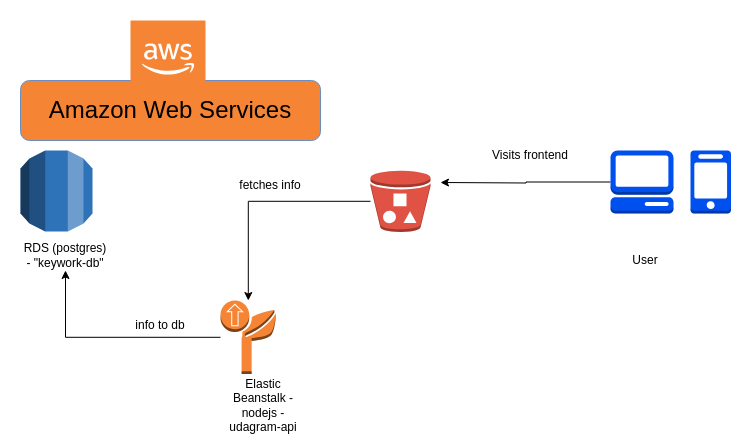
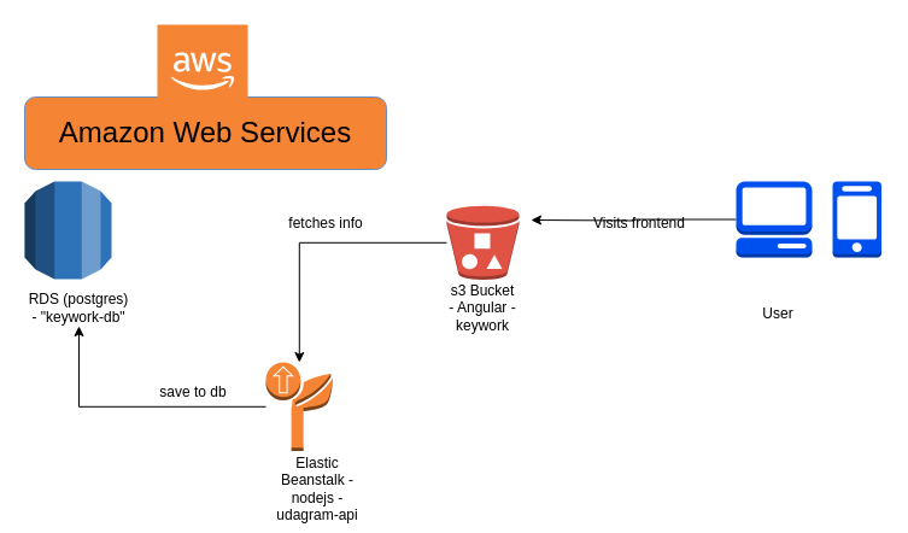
  <mxCell id="0" />
  <mxCell id="1" parent="0" />
  <mxCell id="2" value="&lt;font style=&quot;font-size: 24px;&quot;&gt;Amazon Web Services&lt;/font&gt;" style="rounded=1;whiteSpace=wrap;html=1;fillColor=#f58534;strokeColor=#6c8ebf;" vertex="1" parent="1"><mxGeometry x="20" y="80" width="300" height="60" as="geometry" /></mxCell>
  <mxCell id="3" value="" style="outlineConnect=0;dashed=0;verticalLabelPosition=bottom;verticalAlign=top;align=center;html=1;shape=mxgraph.aws3.rds;fillColor=#2E73B8;gradientColor=none;" vertex="1" parent="1"><mxGeometry x="20" y="150" width="72" height="81" as="geometry" /></mxCell>
  <mxCell id="4" value="RDS (postgres) - &quot;keywork-db&quot;" style="text;html=1;strokeColor=none;fillColor=none;align=center;verticalAlign=middle;whiteSpace=wrap;rounded=0;" vertex="1" parent="1"><mxGeometry x="20" y="240" width="90" height="30" as="geometry" /></mxCell>
  <mxCell id="5" style="edgeStyle=orthogonalEdgeStyle;rounded=0;orthogonalLoop=1;jettySize=auto;html=1;" edge="1" parent="1" source="6" target="9"><mxGeometry relative="1" as="geometry" /></mxCell>
  <mxCell id="6" value="" style="outlineConnect=0;dashed=0;verticalLabelPosition=bottom;verticalAlign=top;align=center;html=1;shape=mxgraph.aws3.bucket_with_objects;fillColor=#E05243;gradientColor=none;" vertex="1" parent="1"><mxGeometry x="370" y="170" width="60" height="61.5" as="geometry" /></mxCell>
  <mxCell id="7" value="" style="outlineConnect=0;dashed=0;verticalLabelPosition=bottom;verticalAlign=top;align=center;html=1;shape=mxgraph.aws3.cloud_2;fillColor=#F58534;gradientColor=none;" vertex="1" parent="1"><mxGeometry x="130" y="20" width="75" height="75" as="geometry" /></mxCell>
  <mxCell id="8" style="edgeStyle=orthogonalEdgeStyle;rounded=0;orthogonalLoop=1;jettySize=auto;html=1;" edge="1" parent="1" source="9" target="4"><mxGeometry relative="1" as="geometry" /></mxCell>
  <mxCell id="9" value="" style="outlineConnect=0;dashed=0;verticalLabelPosition=bottom;verticalAlign=top;align=center;html=1;shape=mxgraph.aws3.deployment;fillColor=#F58534;gradientColor=none;" vertex="1" parent="1"><mxGeometry x="220" y="300" width="55.5" height="73.5" as="geometry" /></mxCell>
  <mxCell id="10" value="Elastic Beanstalk - nodejs - udagram-api" style="text;html=1;strokeColor=none;fillColor=none;align=center;verticalAlign=middle;whiteSpace=wrap;rounded=0;" vertex="1" parent="1"><mxGeometry x="222.75" y="390" width="80" height="30" as="geometry" /></mxCell>
+ <mxCell id="11" value="s3 Bucket - Angular - keywork" style="text;html=1;strokeColor=none;fillColor=none;align=center;verticalAlign=middle;whiteSpace=wrap;rounded=0;" vertex="1" parent="1"><mxGeometry x="370" y="240" width="60" height="30" as="geometry" /></mxCell>
  <mxCell id="12" style="edgeStyle=orthogonalEdgeStyle;rounded=0;orthogonalLoop=1;jettySize=auto;html=1;" edge="1" parent="1" source="13"><mxGeometry relative="1" as="geometry"><mxPoint x="440" y="182" as="targetPoint" /></mxGeometry></mxCell>
  <mxCell id="13" value="" style="outlineConnect=0;dashed=0;verticalLabelPosition=bottom;verticalAlign=top;align=center;html=1;shape=mxgraph.aws3.management_console;fillColor=#0050ef;strokeColor=#001DBC;fontColor=#ffffff;" vertex="1" parent="1"><mxGeometry x="610" y="150" width="63" height="63" as="geometry" /></mxCell>
  <mxCell id="14" value="" style="outlineConnect=0;dashed=0;verticalLabelPosition=bottom;verticalAlign=top;align=center;html=1;shape=mxgraph.aws3.mobile_client;fillColor=#0050ef;fontColor=#ffffff;strokeColor=#001DBC;" vertex="1" parent="1"><mxGeometry x="690" y="150" width="40.5" height="63" as="geometry" /></mxCell>
  <mxCell id="15" value="User" style="text;html=1;strokeColor=none;fillColor=none;align=center;verticalAlign=middle;whiteSpace=wrap;rounded=0;" vertex="1" parent="1"><mxGeometry x="615" y="245" width="60" height="30" as="geometry" /></mxCell>
- <mxCell id="16" value="Visits frontend" style="text;html=1;strokeColor=none;fillColor=none;align=center;verticalAlign=middle;whiteSpace=wrap;rounded=0;" vertex="1" parent="1"><mxGeometry x="470" y="140" width="120" height="30" as="geometry" /></mxCell>
+ <mxCell id="16" value="Visits frontend" style="text;html=1;strokeColor=none;fillColor=none;align=center;verticalAlign=middle;whiteSpace=wrap;rounded=0;" vertex="1" parent="1"><mxGeometry x="470" y="170" width="120" height="30" as="geometry" /></mxCell>
  <mxCell id="17" value="fetches info" style="text;html=1;strokeColor=none;fillColor=none;align=center;verticalAlign=middle;whiteSpace=wrap;rounded=0;" vertex="1" parent="1"><mxGeometry x="220" y="170" width="100" height="30" as="geometry" /></mxCell>
- <mxCell id="18" value="info to db" style="text;html=1;strokeColor=none;fillColor=none;align=center;verticalAlign=middle;whiteSpace=wrap;rounded=0;" vertex="1" parent="1"><mxGeometry x="100" y="310" width="120" height="30" as="geometry" /></mxCell>
+ <mxCell id="18" value="save to db" style="text;html=1;strokeColor=none;fillColor=none;align=center;verticalAlign=middle;whiteSpace=wrap;rounded=0;" vertex="1" parent="1"><mxGeometry x="100" y="310" width="120" height="30" as="geometry" /></mxCell>
